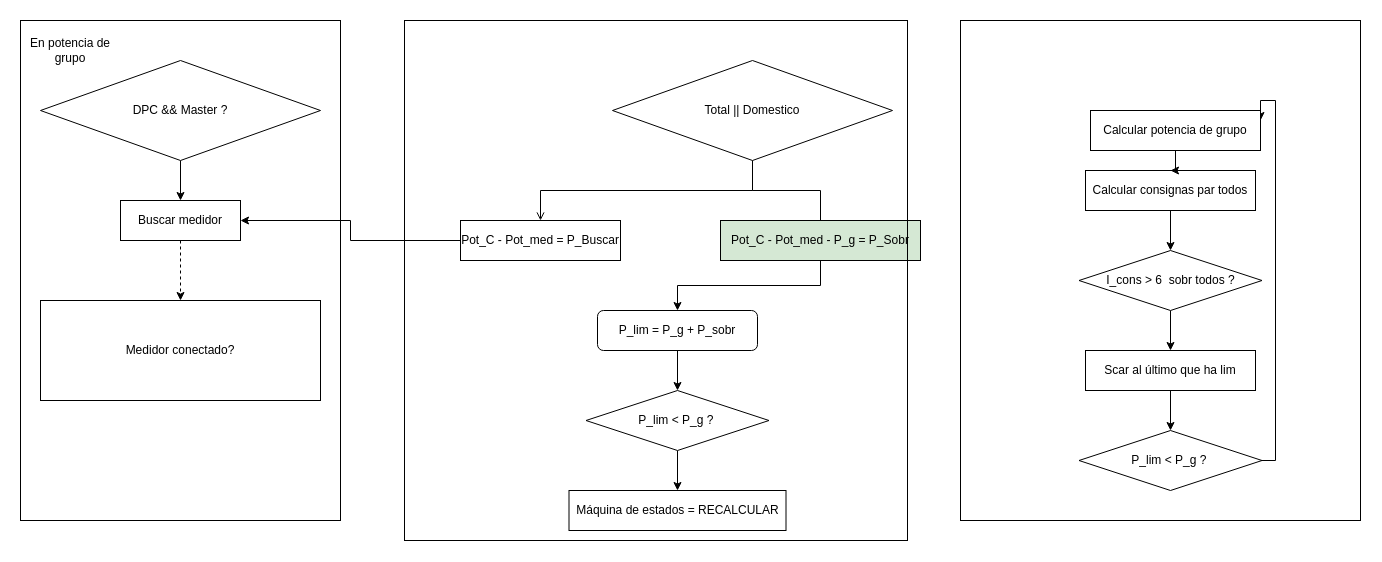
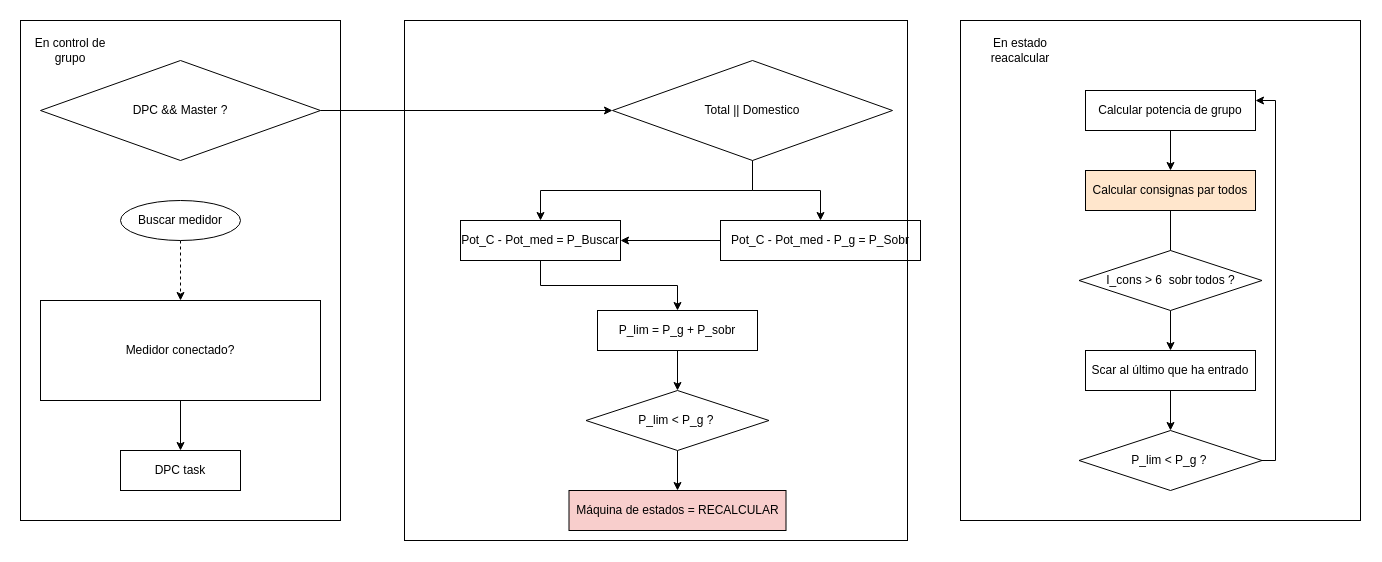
  <mxCell id="0" />
  <mxCell id="1" parent="0" />
  <mxCell id="2" value="" style="rounded=0;whiteSpace=wrap;html=1;fillColor=none;" parent="1" vertex="1"><mxGeometry x="960" y="20" width="400" height="500" as="geometry" /></mxCell>
  <mxCell id="3" value="" style="rounded=0;whiteSpace=wrap;html=1;fillColor=none;" parent="1" vertex="1"><mxGeometry x="20" y="20" width="320" height="500" as="geometry" /></mxCell>
- <mxCell id="4" value="" style="edgeStyle=orthogonalEdgeStyle;rounded=0;orthogonalLoop=1;jettySize=auto;html=1;" parent="1" source="5" target="7" edge="1"><mxGeometry relative="1" as="geometry" /></mxCell>
+ <mxCell id="4" value="" style="edgeStyle=orthogonalEdgeStyle;rounded=0;orthogonalLoop=1;jettySize=auto;html=1;" parent="1" source="5" target="13" edge="1"><mxGeometry relative="1" as="geometry" /></mxCell>
  <mxCell id="5" value="DPC &amp;amp;&amp;amp; Master ?" style="rhombus;whiteSpace=wrap;html=1;" parent="1" vertex="1"><mxGeometry x="40" y="60" width="280" height="100" as="geometry" /></mxCell>
  <mxCell id="6" value="" style="edgeStyle=orthogonalEdgeStyle;rounded=0;orthogonalLoop=1;jettySize=auto;html=1;dashed=1;" parent="1" source="7" target="9" edge="1"><mxGeometry relative="1" as="geometry" /></mxCell>
- <mxCell id="7" value="Buscar medidor" style="rounded=0;whiteSpace=wrap;html=1;" parent="1" vertex="1"><mxGeometry x="120" y="200" width="120" height="40" as="geometry" /></mxCell>
+ <mxCell id="7" value="Buscar medidor" style="ellipse;whiteSpace=wrap;html=1;" parent="1" vertex="1"><mxGeometry x="120" y="200" width="120" height="40" as="geometry" /></mxCell>
+ <mxCell id="8" value="" style="edgeStyle=orthogonalEdgeStyle;rounded=0;orthogonalLoop=1;jettySize=auto;html=1;" parent="1" source="9" target="10" edge="1"><mxGeometry relative="1" as="geometry" /></mxCell>
  <mxCell id="9" value="Medidor conectado?" style="whiteSpace=wrap;html=1;rounded=0;" parent="1" vertex="1"><mxGeometry x="40" y="300" width="280" height="100" as="geometry" /></mxCell>
- <mxCell id="11" style="edgeStyle=orthogonalEdgeStyle;rounded=0;orthogonalLoop=1;jettySize=auto;html=1;endArrow=open;" parent="1" source="13" target="15" edge="1"><mxGeometry relative="1" as="geometry" /></mxCell>
- <mxCell id="12" style="edgeStyle=orthogonalEdgeStyle;rounded=0;orthogonalLoop=1;jettySize=auto;html=1;endArrow=none;" parent="1" source="13" target="17" edge="1"><mxGeometry relative="1" as="geometry" /></mxCell>
+ <mxCell id="10" value="DPC task" style="rounded=0;whiteSpace=wrap;html=1;" parent="1" vertex="1"><mxGeometry x="120" y="450" width="120" height="40" as="geometry" /></mxCell>
+ <mxCell id="11" style="edgeStyle=orthogonalEdgeStyle;rounded=0;orthogonalLoop=1;jettySize=auto;html=1;" parent="1" source="13" target="15" edge="1"><mxGeometry relative="1" as="geometry" /></mxCell>
+ <mxCell id="12" style="edgeStyle=orthogonalEdgeStyle;rounded=0;orthogonalLoop=1;jettySize=auto;html=1;" parent="1" source="13" target="17" edge="1"><mxGeometry relative="1" as="geometry" /></mxCell>
  <mxCell id="13" value="Total || Domestico" style="rhombus;whiteSpace=wrap;html=1;" parent="1" vertex="1"><mxGeometry x="612" y="60" width="280" height="100" as="geometry" /></mxCell>
- <mxCell id="14" style="edgeStyle=orthogonalEdgeStyle;rounded=0;orthogonalLoop=1;jettySize=auto;html=1;" parent="1" source="15" target="7" edge="1"><mxGeometry relative="1" as="geometry" /></mxCell>
+ <mxCell id="14" style="edgeStyle=orthogonalEdgeStyle;rounded=0;orthogonalLoop=1;jettySize=auto;html=1;" parent="1" source="15" target="19" edge="1"><mxGeometry relative="1" as="geometry" /></mxCell>
  <mxCell id="15" value="Pot_C - Pot_med = P_Buscar" style="rounded=0;whiteSpace=wrap;html=1;" parent="1" vertex="1"><mxGeometry x="460" y="220" width="160" height="40" as="geometry" /></mxCell>
- <mxCell id="16" style="edgeStyle=orthogonalEdgeStyle;rounded=0;orthogonalLoop=1;jettySize=auto;html=1;entryX=0.5;entryY=0;entryDx=0;entryDy=0;" parent="1" source="17" target="19" edge="1"><mxGeometry relative="1" as="geometry" /></mxCell>
- <mxCell id="17" value="Pot_C - Pot_med - P_g = P_Sobr" style="rounded=0;whiteSpace=wrap;html=1;fillColor=#d5e8d4;" parent="1" vertex="1"><mxGeometry x="720" y="220" width="200" height="40" as="geometry" /></mxCell>
+ <mxCell id="16" style="edgeStyle=orthogonalEdgeStyle;rounded=0;orthogonalLoop=1;jettySize=auto;html=1;" parent="1" source="17" target="15" edge="1"><mxGeometry relative="1" as="geometry" /></mxCell>
+ <mxCell id="17" value="Pot_C - Pot_med - P_g = P_Sobr" style="rounded=0;whiteSpace=wrap;html=1;" parent="1" vertex="1"><mxGeometry x="720" y="220" width="200" height="40" as="geometry" /></mxCell>
  <mxCell id="18" value="" style="edgeStyle=orthogonalEdgeStyle;rounded=0;orthogonalLoop=1;jettySize=auto;html=1;" parent="1" source="19" target="21" edge="1"><mxGeometry relative="1" as="geometry" /></mxCell>
- <mxCell id="19" value="P_lim = P_g + P_sobr" style="whiteSpace=wrap;html=1;rounded=1;" parent="1" vertex="1"><mxGeometry x="597" y="310" width="160" height="40" as="geometry" /></mxCell>
+ <mxCell id="19" value="P_lim = P_g + P_sobr" style="rounded=0;whiteSpace=wrap;html=1;" parent="1" vertex="1"><mxGeometry x="597" y="310" width="160" height="40" as="geometry" /></mxCell>
  <mxCell id="20" value="" style="edgeStyle=orthogonalEdgeStyle;rounded=0;orthogonalLoop=1;jettySize=auto;html=1;" parent="1" source="21" target="22" edge="1"><mxGeometry relative="1" as="geometry" /></mxCell>
  <mxCell id="21" value="P_lim &amp;lt; P_g ?&amp;nbsp;" style="rhombus;whiteSpace=wrap;html=1;" parent="1" vertex="1"><mxGeometry x="585.5" y="390" width="183" height="60" as="geometry" /></mxCell>
- <mxCell id="22" value="Máquina de estados = RECALCULAR" style="rounded=0;whiteSpace=wrap;html=1;" parent="1" vertex="1"><mxGeometry x="568.5" y="490" width="217" height="40" as="geometry" /></mxCell>
+ <mxCell id="22" value="Máquina de estados = RECALCULAR" style="rounded=0;whiteSpace=wrap;html=1;fillColor=#f8cecc;" parent="1" vertex="1"><mxGeometry x="568.5" y="490" width="217" height="40" as="geometry" /></mxCell>
  <mxCell id="23" value="" style="edgeStyle=orthogonalEdgeStyle;rounded=0;orthogonalLoop=1;jettySize=auto;html=1;" parent="1" source="24" target="29" edge="1"><mxGeometry relative="1" as="geometry" /></mxCell>
  <mxCell id="24" value="I_cons &amp;gt; 6&amp;nbsp; sobr todos ?" style="rhombus;whiteSpace=wrap;html=1;" parent="1" vertex="1"><mxGeometry x="1078.5" y="250" width="183" height="60" as="geometry" /></mxCell>
  <mxCell id="25" value="" style="rounded=0;whiteSpace=wrap;html=1;fillColor=none;" parent="1" vertex="1"><mxGeometry x="404" y="20" width="503" height="520" as="geometry" /></mxCell>
- <mxCell id="26" value="En potencia de grupo" style="text;html=1;strokeColor=none;fillColor=none;align=center;verticalAlign=middle;whiteSpace=wrap;rounded=0;" parent="1" vertex="1"><mxGeometry x="20" y="20" width="100" height="60" as="geometry" /></mxCell>
+ <mxCell id="26" value="En control de grupo" style="text;html=1;strokeColor=none;fillColor=none;align=center;verticalAlign=middle;whiteSpace=wrap;rounded=0;" parent="1" vertex="1"><mxGeometry x="20" y="20" width="100" height="60" as="geometry" /></mxCell>
+ <mxCell id="27" value="En estado reacalcular" style="text;html=1;strokeColor=none;fillColor=none;align=center;verticalAlign=middle;whiteSpace=wrap;rounded=0;" parent="1" vertex="1"><mxGeometry x="970" y="20" width="100" height="60" as="geometry" /></mxCell>
  <mxCell id="28" value="" style="edgeStyle=orthogonalEdgeStyle;rounded=0;orthogonalLoop=1;jettySize=auto;html=1;" parent="1" source="29" target="31" edge="1"><mxGeometry relative="1" as="geometry" /></mxCell>
- <mxCell id="29" value="Scar al último que ha lim" style="rounded=0;whiteSpace=wrap;html=1;" parent="1" vertex="1"><mxGeometry x="1085" y="350" width="170" height="40" as="geometry" /></mxCell>
+ <mxCell id="29" value="Scar al último que ha entrado" style="rounded=0;whiteSpace=wrap;html=1;" parent="1" vertex="1"><mxGeometry x="1085" y="350" width="170" height="40" as="geometry" /></mxCell>
  <mxCell id="30" style="edgeStyle=orthogonalEdgeStyle;rounded=0;orthogonalLoop=1;jettySize=auto;html=1;entryX=1;entryY=0.25;entryDx=0;entryDy=0;" parent="1" source="31" target="35" edge="1"><mxGeometry relative="1" as="geometry"><Array as="points"><mxPoint x="1275" y="460" /><mxPoint x="1275" y="100" /></Array></mxGeometry></mxCell>
  <mxCell id="31" value="P_lim &amp;lt; P_g ?&amp;nbsp;" style="rhombus;whiteSpace=wrap;html=1;" parent="1" vertex="1"><mxGeometry x="1078.5" y="430" width="183" height="60" as="geometry" /></mxCell>
- <mxCell id="32" value="" style="edgeStyle=orthogonalEdgeStyle;rounded=0;orthogonalLoop=1;jettySize=auto;html=1;" parent="1" source="33" target="24" edge="1"><mxGeometry relative="1" as="geometry" /></mxCell>
- <mxCell id="33" value="Calcular consignas par todos" style="rounded=0;whiteSpace=wrap;html=1;" parent="1" vertex="1"><mxGeometry x="1085" y="170" width="170" height="40" as="geometry" /></mxCell>
+ <mxCell id="32" value="" style="edgeStyle=orthogonalEdgeStyle;rounded=0;orthogonalLoop=1;jettySize=auto;html=1;endArrow=none;" parent="1" source="33" target="24" edge="1"><mxGeometry relative="1" as="geometry" /></mxCell>
+ <mxCell id="33" value="Calcular consignas par todos" style="rounded=0;whiteSpace=wrap;html=1;fillColor=#ffe6cc;" parent="1" vertex="1"><mxGeometry x="1085" y="170" width="170" height="40" as="geometry" /></mxCell>
  <mxCell id="34" value="" style="edgeStyle=orthogonalEdgeStyle;rounded=0;orthogonalLoop=1;jettySize=auto;html=1;" parent="1" source="35" target="33" edge="1"><mxGeometry relative="1" as="geometry" /></mxCell>
- <mxCell id="35" value="Calcular potencia de grupo" style="rounded=0;whiteSpace=wrap;html=1;" parent="1" vertex="1"><mxGeometry x="1090" y="110" width="170" height="40" as="geometry" /></mxCell>
+ <mxCell id="35" value="Calcular potencia de grupo" style="rounded=0;whiteSpace=wrap;html=1;" parent="1" vertex="1"><mxGeometry x="1085" y="90" width="170" height="40" as="geometry" /></mxCell>
